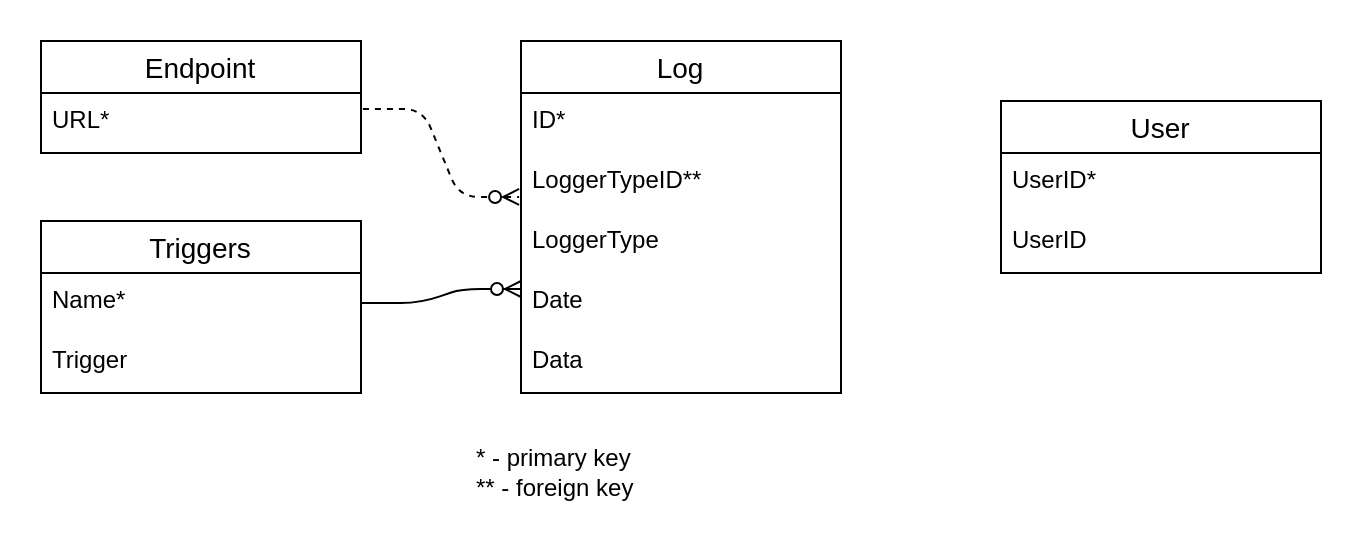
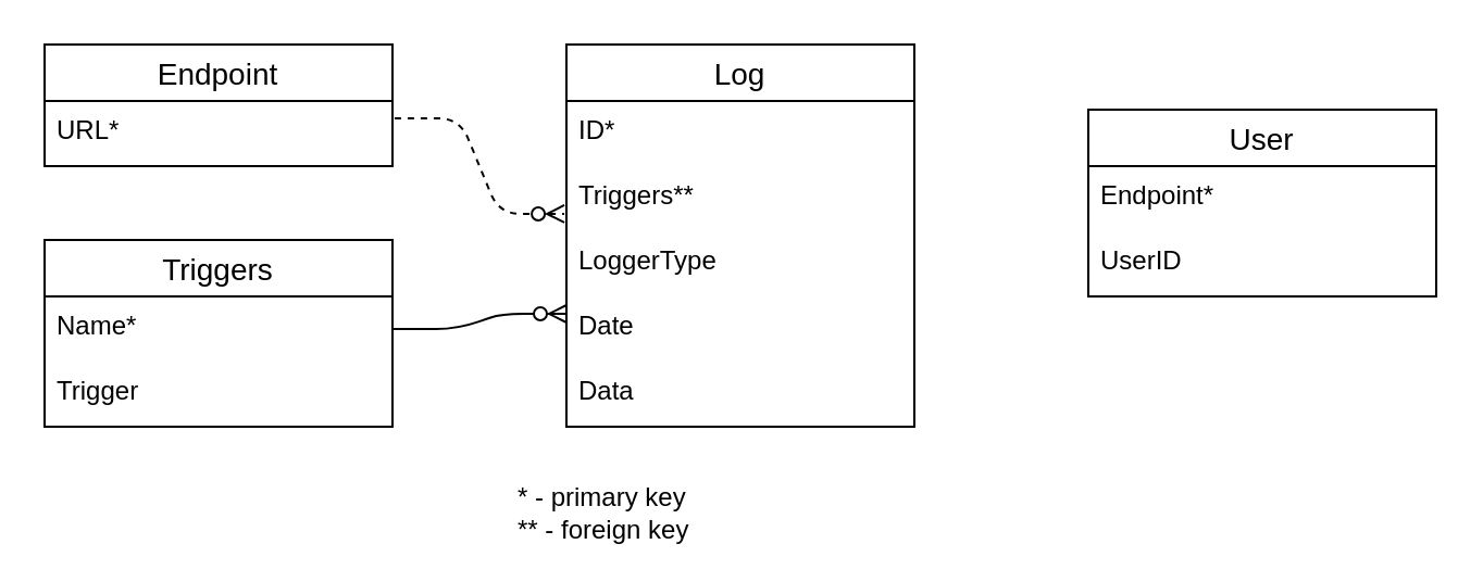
  <mxCell id="0" />
  <mxCell id="1" parent="0" />
  <mxCell id="2" value="User" style="swimlane;fontStyle=0;childLayout=stackLayout;horizontal=1;startSize=26;horizontalStack=0;resizeParent=1;resizeParentMax=0;resizeLast=0;collapsible=1;marginBottom=0;align=center;fontSize=14;" vertex="1" parent="1"><mxGeometry x="500" y="50" width="160" height="86" as="geometry" /></mxCell>
- <mxCell id="3" value="UserID*" style="text;strokeColor=none;fillColor=none;spacingLeft=4;spacingRight=4;overflow=hidden;rotatable=0;points=[[0,0.5],[1,0.5]];portConstraint=eastwest;fontSize=12;" vertex="1" parent="2"><mxGeometry y="26" width="160" height="30" as="geometry" /></mxCell>
+ <mxCell id="3" value="Endpoint*" style="text;strokeColor=none;fillColor=none;spacingLeft=4;spacingRight=4;overflow=hidden;rotatable=0;points=[[0,0.5],[1,0.5]];portConstraint=eastwest;fontSize=12;" vertex="1" parent="2"><mxGeometry y="26" width="160" height="30" as="geometry" /></mxCell>
  <mxCell id="4" value="UserID" style="text;strokeColor=none;fillColor=none;spacingLeft=4;spacingRight=4;overflow=hidden;rotatable=0;points=[[0,0.5],[1,0.5]];portConstraint=eastwest;fontSize=12;" vertex="1" parent="2"><mxGeometry y="56" width="160" height="30" as="geometry" /></mxCell>
  <mxCell id="5" value="Log" style="swimlane;fontStyle=0;childLayout=stackLayout;horizontal=1;startSize=26;horizontalStack=0;resizeParent=1;resizeParentMax=0;resizeLast=0;collapsible=1;marginBottom=0;align=center;fontSize=14;" vertex="1" parent="1"><mxGeometry x="260" y="20" width="160" height="176" as="geometry" /></mxCell>
  <mxCell id="6" value="ID*" style="text;strokeColor=none;fillColor=none;spacingLeft=4;spacingRight=4;overflow=hidden;rotatable=0;points=[[0,0.5],[1,0.5]];portConstraint=eastwest;fontSize=12;" vertex="1" parent="5"><mxGeometry y="26" width="160" height="30" as="geometry" /></mxCell>
- <mxCell id="7" value="LoggerTypeID**" style="text;strokeColor=none;fillColor=none;spacingLeft=4;spacingRight=4;overflow=hidden;rotatable=0;points=[[0,0.5],[1,0.5]];portConstraint=eastwest;fontSize=12;" vertex="1" parent="5"><mxGeometry y="56" width="160" height="30" as="geometry" /></mxCell>
+ <mxCell id="7" value="Triggers**" style="text;strokeColor=none;fillColor=none;spacingLeft=4;spacingRight=4;overflow=hidden;rotatable=0;points=[[0,0.5],[1,0.5]];portConstraint=eastwest;fontSize=12;" vertex="1" parent="5"><mxGeometry y="56" width="160" height="30" as="geometry" /></mxCell>
  <mxCell id="8" value="LoggerType" style="text;strokeColor=none;fillColor=none;spacingLeft=4;spacingRight=4;overflow=hidden;rotatable=0;points=[[0,0.5],[1,0.5]];portConstraint=eastwest;fontSize=12;" vertex="1" parent="5"><mxGeometry y="86" width="160" height="30" as="geometry" /></mxCell>
  <mxCell id="9" value="Date" style="text;strokeColor=none;fillColor=none;spacingLeft=4;spacingRight=4;overflow=hidden;rotatable=0;points=[[0,0.5],[1,0.5]];portConstraint=eastwest;fontSize=12;" vertex="1" parent="5"><mxGeometry y="116" width="160" height="30" as="geometry" /></mxCell>
  <mxCell id="10" value="" style="edgeStyle=entityRelationEdgeStyle;fontSize=12;html=1;endArrow=ERzeroToMany;endFill=1;exitX=1;exitY=0.5;exitDx=0;exitDy=0;" edge="1" parent="5" source="13"><mxGeometry width="100" height="100" relative="1" as="geometry"><mxPoint x="-100" y="224" as="sourcePoint" /><mxPoint y="124" as="targetPoint" /></mxGeometry></mxCell>
  <mxCell id="11" value="Data" style="text;strokeColor=none;fillColor=none;spacingLeft=4;spacingRight=4;overflow=hidden;rotatable=0;points=[[0,0.5],[1,0.5]];portConstraint=eastwest;fontSize=12;" vertex="1" parent="5"><mxGeometry y="146" width="160" height="30" as="geometry" /></mxCell>
  <mxCell id="12" value="Triggers" style="swimlane;fontStyle=0;childLayout=stackLayout;horizontal=1;startSize=26;horizontalStack=0;resizeParent=1;resizeParentMax=0;resizeLast=0;collapsible=1;marginBottom=0;align=center;fontSize=14;" vertex="1" parent="1"><mxGeometry x="20" y="110" width="160" height="86" as="geometry" /></mxCell>
  <mxCell id="13" value="Name* " style="text;strokeColor=none;fillColor=none;spacingLeft=4;spacingRight=4;overflow=hidden;rotatable=0;points=[[0,0.5],[1,0.5]];portConstraint=eastwest;fontSize=12;" vertex="1" parent="12"><mxGeometry y="26" width="160" height="30" as="geometry" /></mxCell>
  <mxCell id="14" value="Trigger" style="text;strokeColor=none;fillColor=none;spacingLeft=4;spacingRight=4;overflow=hidden;rotatable=0;points=[[0,0.5],[1,0.5]];portConstraint=eastwest;fontSize=12;" vertex="1" parent="12"><mxGeometry y="56" width="160" height="30" as="geometry" /></mxCell>
  <mxCell id="15" value="Endpoint" style="swimlane;fontStyle=0;childLayout=stackLayout;horizontal=1;startSize=26;horizontalStack=0;resizeParent=1;resizeParentMax=0;resizeLast=0;collapsible=1;marginBottom=0;align=center;fontSize=14;" vertex="1" parent="1"><mxGeometry x="20" y="20" width="160" height="56" as="geometry" /></mxCell>
  <mxCell id="16" value="URL*" style="text;strokeColor=none;fillColor=none;spacingLeft=4;spacingRight=4;overflow=hidden;rotatable=0;points=[[0,0.5],[1,0.5]];portConstraint=eastwest;fontSize=12;" vertex="1" parent="15"><mxGeometry y="26" width="160" height="30" as="geometry" /></mxCell>
  <mxCell id="17" value="" style="edgeStyle=entityRelationEdgeStyle;fontSize=12;html=1;endArrow=ERzeroToMany;endFill=1;exitX=1.006;exitY=0.267;exitDx=0;exitDy=0;exitPerimeter=0;entryX=-0.006;entryY=0.733;entryDx=0;entryDy=0;entryPerimeter=0;dashed=1;" edge="1" parent="1" source="16" target="7"><mxGeometry width="100" height="100" relative="1" as="geometry"><mxPoint x="183.04" y="20.99" as="sourcePoint" /><mxPoint x="280" y="20" as="targetPoint" /></mxGeometry></mxCell>
  <mxCell id="18" value="* - primary key&lt;br&gt;** - foreign key" style="text;html=1;strokeColor=none;fillColor=none;align=left;verticalAlign=middle;whiteSpace=wrap;rounded=0;" vertex="1" parent="1"><mxGeometry x="236" y="226" width="110" height="20" as="geometry" /></mxCell>
